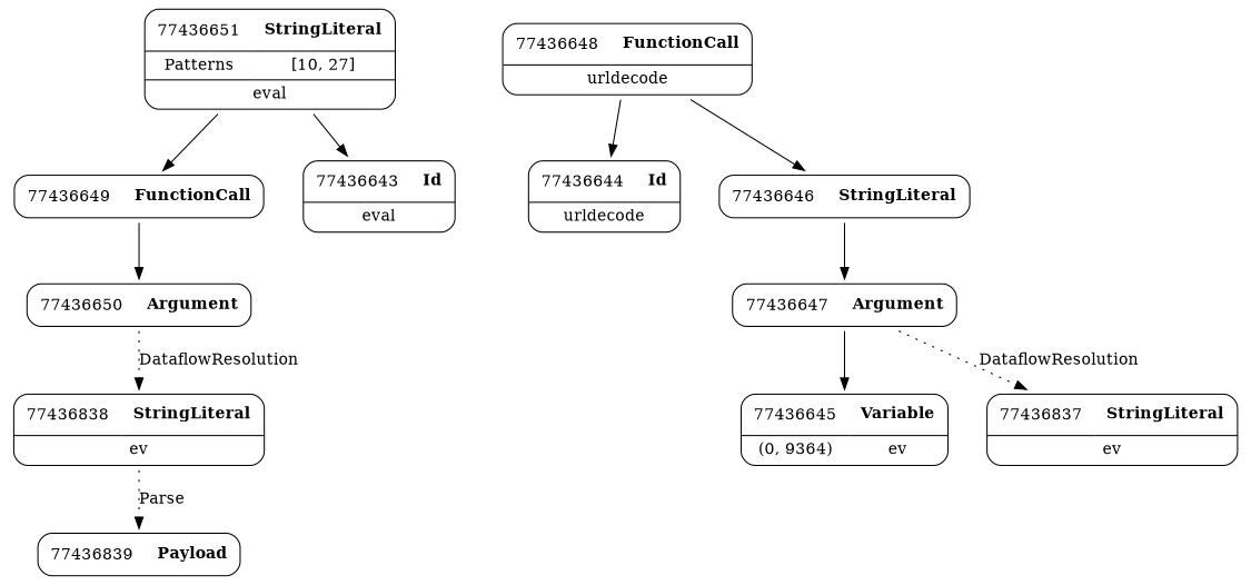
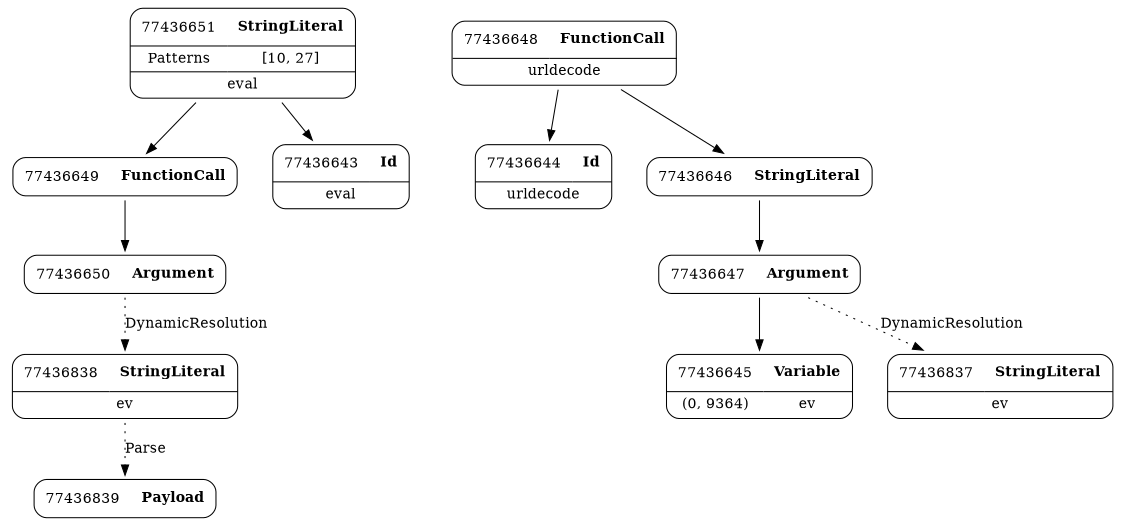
  digraph {
    node [shape=none]
    edge [weight=2]
    n1 [label=<<TABLE border='1' cellspacing='0' cellpadding='10' style='rounded' ><TR><TD border='0'>77436649</TD><TD border='0'><B>FunctionCall</B></TD></TR></TABLE>>]
    n2 [label=<<TABLE border='1' cellspacing='0' cellpadding='10' style='rounded' ><TR><TD border='0'>77436650</TD><TD border='0'><B>Argument</B></TD></TR></TABLE>>]
    n3 [label=<<TABLE border='1' cellspacing='0' cellpadding='10' style='rounded' ><TR><TD border='0'>77436838</TD><TD border='0'><B>StringLiteral</B></TD></TR><HR/><TR><TD border='0' cellpadding='5' colspan='2'>ev</TD></TR></TABLE>>]
    n4 [label=<<TABLE border='1' cellspacing='0' cellpadding='10' style='rounded' ><TR><TD border='0'>77436648</TD><TD border='0'><B>FunctionCall</B></TD></TR><HR/><TR><TD border='0' cellpadding='5' colspan='2'>urldecode</TD></TR></TABLE>>]
    n5 [label=<<TABLE border='1' cellspacing='0' cellpadding='10' style='rounded' ><TR><TD border='0'>77436644</TD><TD border='0'><B>Id</B></TD></TR><HR/><TR><TD border='0' cellpadding='5' colspan='2'>urldecode</TD></TR></TABLE>>]
    n6 [label=<<TABLE border='1' cellspacing='0' cellpadding='10' style='rounded' ><TR><TD border='0'>77436646</TD><TD border='0'><B>StringLiteral</B></TD></TR></TABLE>>]
    n7 [label=<<TABLE border='1' cellspacing='0' cellpadding='10' style='rounded' ><TR><TD border='0'>77436839</TD><TD border='0'><B>Payload</B></TD></TR></TABLE>>]
    n8 [label=<<TABLE border='1' cellspacing='0' cellpadding='10' style='rounded' ><TR><TD border='0'>77436647</TD><TD border='0'><B>Argument</B></TD></TR></TABLE>>]
    n9 [label=<<TABLE border='1' cellspacing='0' cellpadding='10' style='rounded' ><TR><TD border='0'>77436645</TD><TD border='0'><B>Variable</B></TD></TR><HR/><TR><TD border='0' cellpadding='5'>(0, 9364)</TD><TD border='0' cellpadding='5'>ev</TD></TR></TABLE>>]
    n10 [label=<<TABLE border='1' cellspacing='0' cellpadding='10' style='rounded' ><TR><TD border='0'>77436837</TD><TD border='0'><B>StringLiteral</B></TD></TR><HR/><TR><TD border='0' cellpadding='5' colspan='2'>ev</TD></TR></TABLE>>]
    n11 [label=<<TABLE border='1' cellspacing='0' cellpadding='10' style='rounded' ><TR><TD border='0'>77436651</TD><TD border='0'><B>StringLiteral</B></TD></TR><HR/><TR><TD border='0' cellpadding='5'>Patterns</TD><TD border='0' cellpadding='5'>[10, 27]</TD></TR><HR/><TR><TD border='0' cellpadding='5' colspan='2'>eval</TD></TR></TABLE>>]
    n12 [label=<<TABLE border='1' cellspacing='0' cellpadding='10' style='rounded' ><TR><TD border='0'>77436643</TD><TD border='0'><B>Id</B></TD></TR><HR/><TR><TD border='0' cellpadding='5' colspan='2'>eval</TD></TR></TABLE>>]
    n1 -> n2
-   n2 -> n3 [label=DataflowResolution style=dotted weight=""]
+   n2 -> n3 [label=DynamicResolution style=dotted weight=""]
    n3 -> n7 [label=Parse style=dotted weight=""]
    n4 -> n5
    n4 -> n6
    n6 -> n8
    n8 -> n9
-   n8 -> n10 [label=DataflowResolution style=dotted weight=""]
+   n8 -> n10 [label=DynamicResolution style=dotted weight=""]
    n11 -> n1
    n11 -> n12
  }
